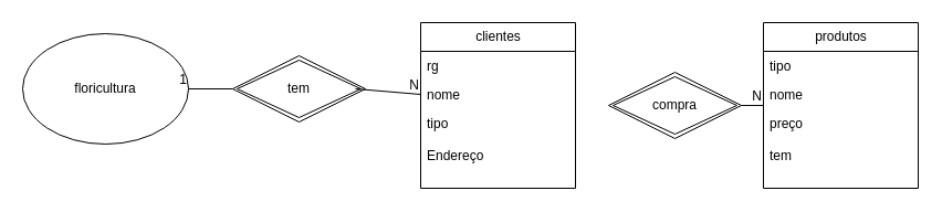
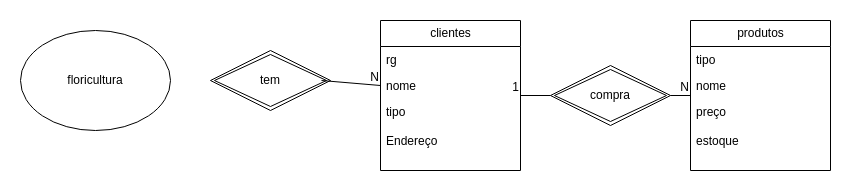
  <mxCell id="0" />
  <mxCell id="1" parent="0" />
  <mxCell id="2" value="floricultura" style="ellipse;whiteSpace=wrap;html=1;align=center;" vertex="1" parent="1"><mxGeometry x="20" y="30" width="150" height="100" as="geometry" /></mxCell>
  <mxCell id="3" value="tem" style="shape=rhombus;double=1;perimeter=rhombusPerimeter;whiteSpace=wrap;html=1;align=center;" vertex="1" parent="1"><mxGeometry x="210" y="50" width="120" height="60" as="geometry" /></mxCell>
  <mxCell id="4" value="clientes" style="swimlane;fontStyle=0;childLayout=stackLayout;horizontal=1;startSize=26;fillColor=none;horizontalStack=0;resizeParent=1;resizeParentMax=0;resizeLast=0;collapsible=1;marginBottom=0;html=1;" vertex="1" parent="1"><mxGeometry x="380" y="20" width="140" height="150" as="geometry" /></mxCell>
  <mxCell id="5" value="rg&lt;span style=&quot;white-space: pre;&quot;&gt;&#09;&lt;/span&gt;&lt;span style=&quot;white-space: pre;&quot;&gt;&#09;&lt;/span&gt;&lt;span style=&quot;white-space: pre;&quot;&gt;&#09;&lt;/span&gt;&lt;span style=&quot;white-space: pre;&quot;&gt;&#09;&lt;/span&gt;&lt;span style=&quot;white-space: pre;&quot;&gt;&#09;&lt;/span&gt;&lt;span style=&quot;white-space: pre;&quot;&gt;&#09;&lt;/span&gt;&lt;span style=&quot;white-space: pre;&quot;&gt;&#09;&lt;/span&gt;" style="text;strokeColor=none;fillColor=none;align=left;verticalAlign=top;spacingLeft=4;spacingRight=4;overflow=hidden;rotatable=0;points=[[0,0.5],[1,0.5]];portConstraint=eastwest;whiteSpace=wrap;html=1;" vertex="1" parent="4"><mxGeometry y="26" width="140" height="26" as="geometry" /></mxCell>
  <mxCell id="6" value="nome" style="text;strokeColor=none;fillColor=none;align=left;verticalAlign=top;spacingLeft=4;spacingRight=4;overflow=hidden;rotatable=0;points=[[0,0.5],[1,0.5]];portConstraint=eastwest;whiteSpace=wrap;html=1;" vertex="1" parent="4"><mxGeometry y="52" width="140" height="26" as="geometry" /></mxCell>
  <mxCell id="7" value="&lt;div&gt;tipo&lt;/div&gt;&lt;div&gt;&lt;br&gt;&lt;/div&gt;&lt;div&gt;Endereço&lt;br&gt;&lt;/div&gt;" style="text;strokeColor=none;fillColor=none;align=left;verticalAlign=top;spacingLeft=4;spacingRight=4;overflow=hidden;rotatable=0;points=[[0,0.5],[1,0.5]];portConstraint=eastwest;whiteSpace=wrap;html=1;" vertex="1" parent="4"><mxGeometry y="78" width="140" height="72" as="geometry" /></mxCell>
  <mxCell id="8" value="compra" style="shape=rhombus;double=1;perimeter=rhombusPerimeter;whiteSpace=wrap;html=1;align=center;" vertex="1" parent="1"><mxGeometry x="550" y="65" width="120" height="60" as="geometry" /></mxCell>
  <mxCell id="9" value="produtos" style="swimlane;fontStyle=0;childLayout=stackLayout;horizontal=1;startSize=26;fillColor=none;horizontalStack=0;resizeParent=1;resizeParentMax=0;resizeLast=0;collapsible=1;marginBottom=0;html=1;" vertex="1" parent="1"><mxGeometry x="690" y="20" width="140" height="150" as="geometry" /></mxCell>
  <mxCell id="10" value="tipo" style="text;strokeColor=none;fillColor=none;align=left;verticalAlign=top;spacingLeft=4;spacingRight=4;overflow=hidden;rotatable=0;points=[[0,0.5],[1,0.5]];portConstraint=eastwest;whiteSpace=wrap;html=1;" vertex="1" parent="9"><mxGeometry y="26" width="140" height="26" as="geometry" /></mxCell>
  <mxCell id="11" value="nome" style="text;strokeColor=none;fillColor=none;align=left;verticalAlign=top;spacingLeft=4;spacingRight=4;overflow=hidden;rotatable=0;points=[[0,0.5],[1,0.5]];portConstraint=eastwest;whiteSpace=wrap;html=1;" vertex="1" parent="9"><mxGeometry y="52" width="140" height="26" as="geometry" /></mxCell>
- <mxCell id="12" value="&lt;div&gt;preço&lt;/div&gt;&lt;div&gt;&lt;br&gt;&lt;/div&gt;&lt;div&gt;tem&lt;br&gt;&lt;/div&gt;" style="text;strokeColor=none;fillColor=none;align=left;verticalAlign=top;spacingLeft=4;spacingRight=4;overflow=hidden;rotatable=0;points=[[0,0.5],[1,0.5]];portConstraint=eastwest;whiteSpace=wrap;html=1;" vertex="1" parent="9"><mxGeometry y="78" width="140" height="72" as="geometry" /></mxCell>
- <mxCell id="13" value="" style="endArrow=none;html=1;rounded=0;entryX=1;entryY=0.5;entryDx=0;entryDy=0;" edge="1" parent="1" source="3" target="2"><mxGeometry relative="1" as="geometry"><mxPoint x="330" y="350" as="sourcePoint" /><mxPoint x="490" y="350" as="targetPoint" /></mxGeometry></mxCell>
- <mxCell id="14" value="1" style="resizable=0;html=1;whiteSpace=wrap;align=right;verticalAlign=bottom;" connectable="0" vertex="1" parent="13"><mxGeometry x="1" relative="1" as="geometry" /></mxCell>
+ <mxCell id="12" value="&lt;div&gt;preço&lt;/div&gt;&lt;div&gt;&lt;br&gt;&lt;/div&gt;&lt;div&gt;estoque&lt;br&gt;&lt;/div&gt;" style="text;strokeColor=none;fillColor=none;align=left;verticalAlign=top;spacingLeft=4;spacingRight=4;overflow=hidden;rotatable=0;points=[[0,0.5],[1,0.5]];portConstraint=eastwest;whiteSpace=wrap;html=1;" vertex="1" parent="9"><mxGeometry y="78" width="140" height="72" as="geometry" /></mxCell>
  <mxCell id="15" value="" style="endArrow=none;html=1;rounded=0;entryX=0;entryY=0.5;entryDx=0;entryDy=0;" edge="1" parent="1" target="6"><mxGeometry relative="1" as="geometry"><mxPoint x="321" y="80" as="sourcePoint" /><mxPoint x="490" y="350" as="targetPoint" /></mxGeometry></mxCell>
  <mxCell id="16" value="N" style="resizable=0;html=1;whiteSpace=wrap;align=right;verticalAlign=bottom;" connectable="0" vertex="1" parent="15"><mxGeometry x="1" relative="1" as="geometry" /></mxCell>
+ <mxCell id="17" value="" style="endArrow=none;html=1;rounded=0;entryX=1;entryY=0.5;entryDx=0;entryDy=0;" edge="1" parent="1" source="8" target="4"><mxGeometry relative="1" as="geometry"><mxPoint x="330" y="350" as="sourcePoint" /><mxPoint x="490" y="350" as="targetPoint" /></mxGeometry></mxCell>
+ <mxCell id="18" value="1" style="resizable=0;html=1;whiteSpace=wrap;align=right;verticalAlign=bottom;" connectable="0" vertex="1" parent="17"><mxGeometry x="1" relative="1" as="geometry" /></mxCell>
  <mxCell id="19" value="" style="endArrow=none;html=1;rounded=0;exitX=1;exitY=0.5;exitDx=0;exitDy=0;entryX=0;entryY=0.885;entryDx=0;entryDy=0;entryPerimeter=0;" edge="1" parent="1" source="8" target="11"><mxGeometry relative="1" as="geometry"><mxPoint x="330" y="350" as="sourcePoint" /><mxPoint x="490" y="350" as="targetPoint" /></mxGeometry></mxCell>
  <mxCell id="20" value="N" style="resizable=0;html=1;whiteSpace=wrap;align=right;verticalAlign=bottom;" connectable="0" vertex="1" parent="19"><mxGeometry x="1" relative="1" as="geometry" /></mxCell>
